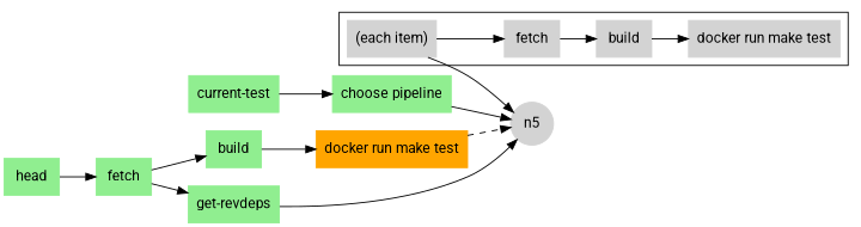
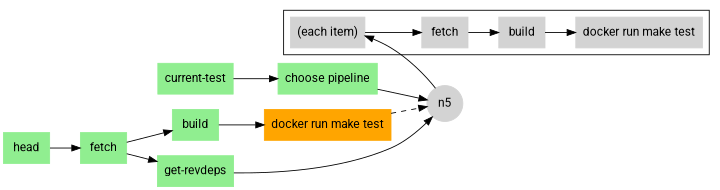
  digraph {
    fontname=Roboto
    rankdir=LR
    node [color="#90ee90" fillcolor="#90ee90" fontname=Roboto shape=box style=filled]
    edge [fontname=Roboto]
    n15 [color="#d3d3d3" fillcolor="#d3d3d3" label="(each item)"]
    n14 [color="#d3d3d3" fillcolor="#d3d3d3" label=fetch]
    n13 [color="#d3d3d3" fillcolor="#d3d3d3" label=build]
    n12 [color="#d3d3d3" fillcolor="#d3d3d3" label="docker run make test"]
    n3 [label="current-test"]
    n2 [label="choose pipeline"]
    n5 [color="#d3d3d3" fillcolor="#d3d3d3" shape=circle]
    n9 [label=head]
    n8 [label=fetch]
    n7 [label=build]
    n10 [label="get-revdeps"]
    n6 [color="#ffa500" fillcolor="#ffa500" label="docker run make test"]
    subgraph cluster_1 {
      n15
      n14
      n13
      n12
    }
    n15 -> n14
    n14 -> n13
    n13 -> n12
    n3 -> n2
    n2 -> n5
-   n15 -> n5
+   n5 -> n15
    n9 -> n8
    n8 -> n7
    n8 -> n10
    n7 -> n6
    n10 -> n5
    n6 -> n5 [style=dashed]
  }
